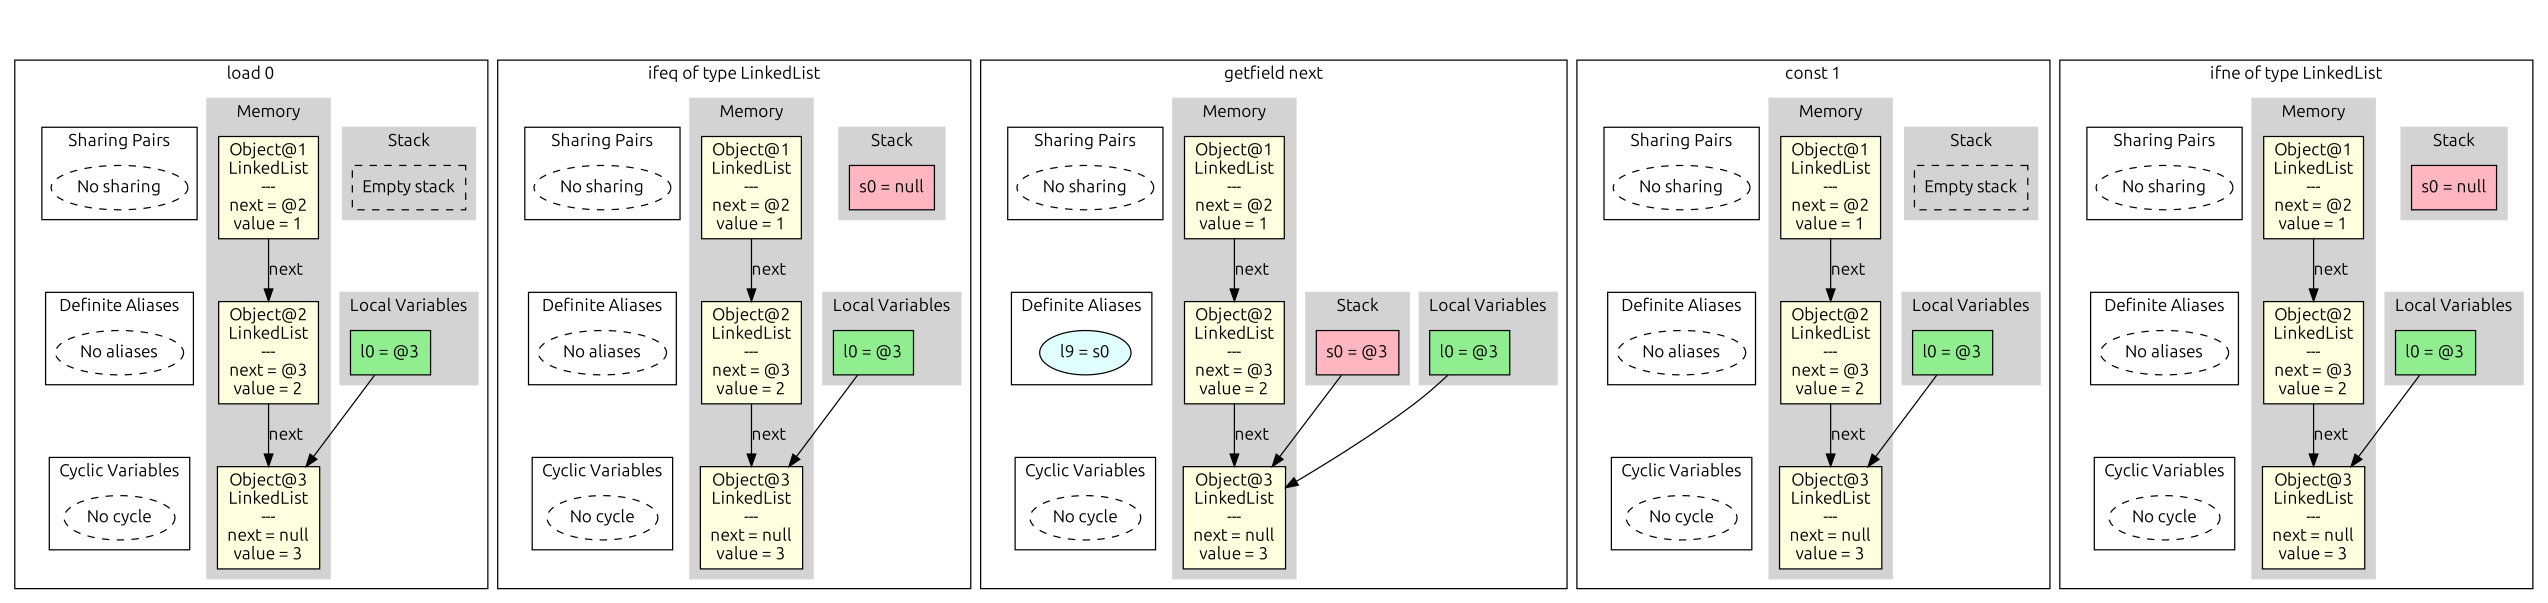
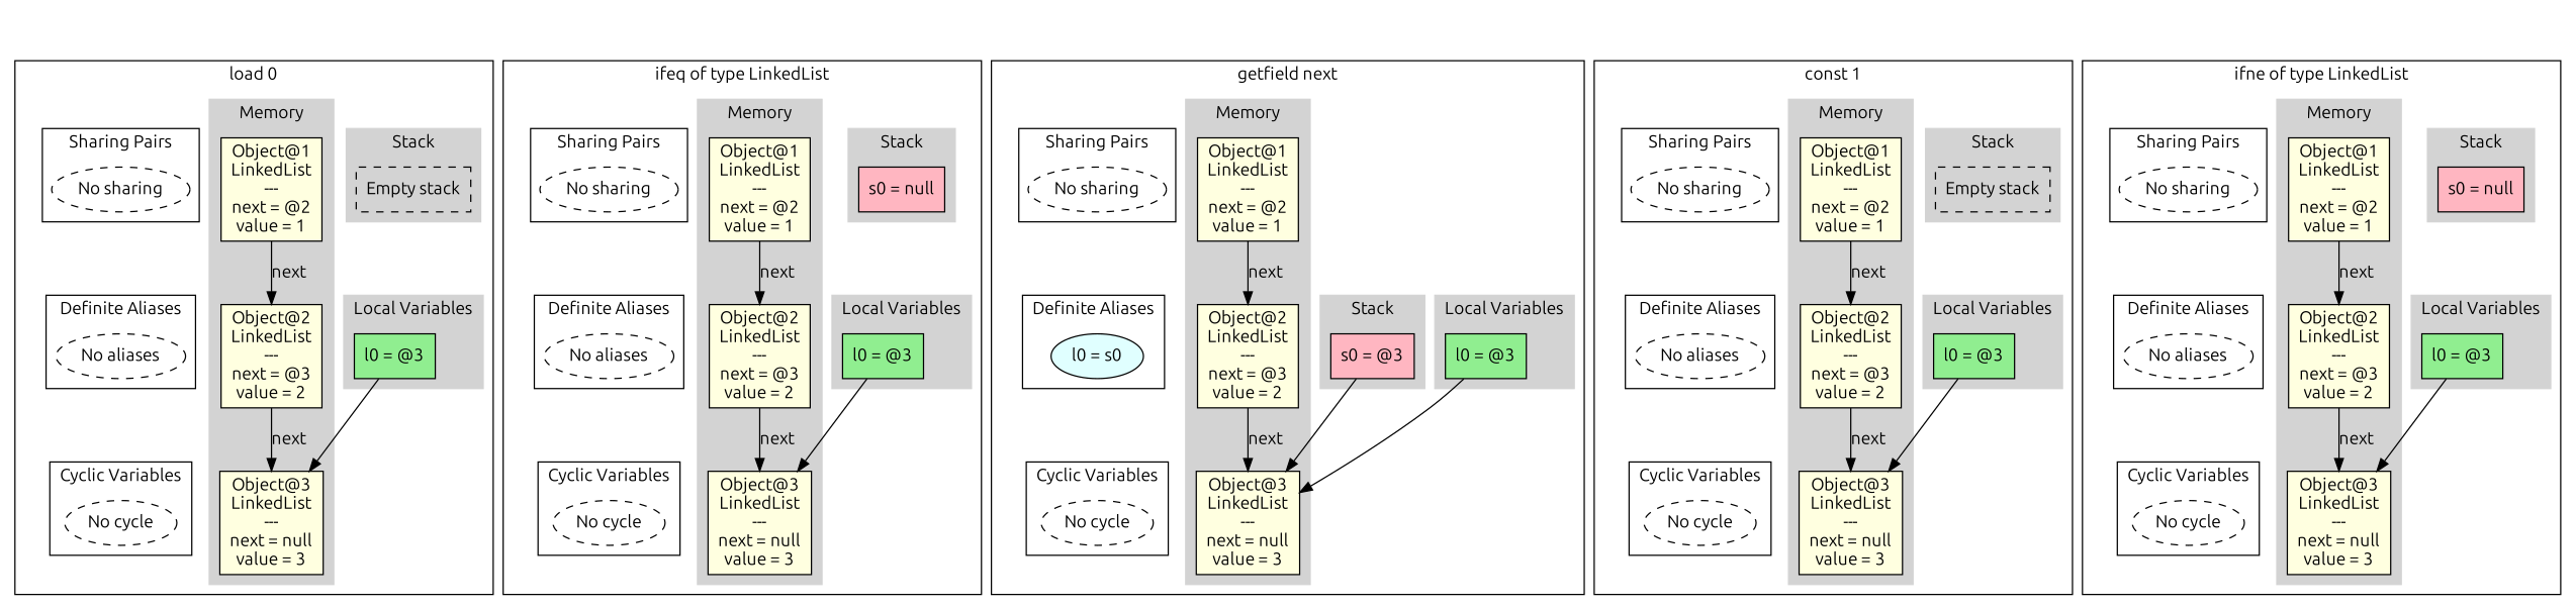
  digraph {
    anchor_start=anchor_57148356004030
    rankdir=TB
    fontname=Ubuntu
    node [fillcolor=white shape=box style=filled fontname=Ubuntu]
    edge [fontname=Ubuntu]
    anchor [fillcolor=lightblue height=0 shape=point style=invis width=0]
    n2 [fillcolor=lightgreen label="l0 = @3"]
    n3 [label="Empty stack" style=dashed]
    n4 [fillcolor=lightyellow label="Object@1\nLinkedList\n---\nnext = @2\nvalue = 1\n"]
    n5 [fillcolor=lightyellow label="Object@2\nLinkedList\n---\nnext = @3\nvalue = 2\n"]
    n6 [fillcolor=lightyellow label="Object@3\nLinkedList\n---\nnext = null\nvalue = 3\n"]
    n7 [label="No sharing" shape=ellipse style=dashed]
    n8 [label="No aliases" shape=ellipse style=dashed]
    n9 [label="No cycle" shape=ellipse style=dashed]
    anchor_57148351832501 [fillcolor=lightblue shape=point style=invis]
    n11 [fillcolor=lightgreen label="l0 = @3"]
    n12 [fillcolor=lightpink label="s0 = null"]
    n13 [fillcolor=lightyellow label="Object@1\nLinkedList\n---\nnext = @2\nvalue = 1\n"]
    n14 [fillcolor=lightyellow label="Object@2\nLinkedList\n---\nnext = @3\nvalue = 2\n"]
    n15 [fillcolor=lightyellow label="Object@3\nLinkedList\n---\nnext = null\nvalue = 3\n"]
    n16 [label="No sharing" shape=ellipse style=dashed]
    n17 [label="No aliases" shape=ellipse style=dashed]
    n18 [label="No cycle" shape=ellipse style=dashed]
    anchor_57148353914493 [fillcolor=lightblue shape=point style=invis]
    n20 [fillcolor=lightgreen label="l0 = @3"]
    n21 [fillcolor=lightpink label="s0 = @3"]
    n22 [fillcolor=lightyellow label="Object@1\nLinkedList\n---\nnext = @2\nvalue = 1\n"]
    n23 [fillcolor=lightyellow label="Object@2\nLinkedList\n---\nnext = @3\nvalue = 2\n"]
    n24 [fillcolor=lightyellow label="Object@3\nLinkedList\n---\nnext = null\nvalue = 3\n"]
    n25 [label="No sharing" shape=ellipse style=dashed]
-   n26 [fillcolor=lightcyan label="l9 = s0" shape=ellipse]
+   n26 [fillcolor=lightcyan label="l0 = s0" shape=ellipse]
    n27 [label="No cycle" shape=ellipse style=dashed]
    anchor_57148352984529 [fillcolor=lightblue shape=point style=invis]
    n29 [fillcolor=lightgreen label="l0 = @3"]
    n30 [label="Empty stack" style=dashed]
    n31 [fillcolor=lightyellow label="Object@1\nLinkedList\n---\nnext = @2\nvalue = 1\n"]
    n32 [fillcolor=lightyellow label="Object@2\nLinkedList\n---\nnext = @3\nvalue = 2\n"]
    n33 [fillcolor=lightyellow label="Object@3\nLinkedList\n---\nnext = null\nvalue = 3\n"]
    n34 [label="No sharing" shape=ellipse style=dashed]
    n35 [label="No aliases" shape=ellipse style=dashed]
    n36 [label="No cycle" shape=ellipse style=dashed]
    anchor_57148354833680 [fillcolor=lightblue shape=point style=invis]
    n38 [fillcolor=lightgreen label="l0 = @3"]
    n39 [fillcolor=lightpink label="s0 = null"]
    n40 [fillcolor=lightyellow label="Object@1\nLinkedList\n---\nnext = @2\nvalue = 1\n"]
    n41 [fillcolor=lightyellow label="Object@2\nLinkedList\n---\nnext = @3\nvalue = 2\n"]
    n42 [fillcolor=lightyellow label="Object@3\nLinkedList\n---\nnext = null\nvalue = 3\n"]
    n43 [label="No sharing" shape=ellipse style=dashed]
    n44 [label="No aliases" shape=ellipse style=dashed]
    n45 [label="No cycle" shape=ellipse style=dashed]
    anchor_57148356004030 [fillcolor=lightblue shape=point style=invis]
    anchor_start [fillcolor=lightblue shape=point style=invis]
    subgraph cluster_1 {
      style=invis
      anchor
    }
    subgraph cluster_2 {
      label="load 0"
      anchor_57148351832501
      subgraph cluster_3 {
        color=lightgrey
        label="Local Variables"
        style=filled
        n2
      }
      subgraph cluster_4 {
        color=lightgrey
        label=Stack
        style=filled
        n3
      }
      subgraph cluster_5 {
        color=lightgrey
        label=Memory
        style=filled
        n4
        n5
        n6
      }
      subgraph cluster_6 {
        label="Sharing Pairs"
        n7
      }
      subgraph cluster_7 {
        label="Definite Aliases"
        n8
      }
      subgraph cluster_8 {
        label="Cyclic Variables"
        n9
      }
    }
    subgraph cluster_9 {
      label="ifeq of type LinkedList"
      anchor_57148353914493
      subgraph cluster_10 {
        color=lightgrey
        label="Local Variables"
        style=filled
        n11
      }
      subgraph cluster_11 {
        color=lightgrey
        label=Stack
        style=filled
        n12
      }
      subgraph cluster_12 {
        color=lightgrey
        label=Memory
        style=filled
        n13
        n14
        n15
      }
      subgraph cluster_13 {
        label="Sharing Pairs"
        n16
      }
      subgraph cluster_14 {
        label="Definite Aliases"
        n17
      }
      subgraph cluster_15 {
        label="Cyclic Variables"
        n18
      }
    }
    subgraph cluster_16 {
      label="getfield next"
      anchor_57148352984529
      subgraph cluster_17 {
        color=lightgrey
        label="Local Variables"
        style=filled
        n20
      }
      subgraph cluster_18 {
        color=lightgrey
        label=Stack
        style=filled
        n21
      }
      subgraph cluster_19 {
        color=lightgrey
        label=Memory
        style=filled
        n22
        n23
        n24
      }
      subgraph cluster_20 {
        label="Sharing Pairs"
        n25
      }
      subgraph cluster_21 {
        label="Definite Aliases"
        n26
      }
      subgraph cluster_22 {
        label="Cyclic Variables"
        n27
      }
    }
    subgraph cluster_23 {
      label="const 1"
      anchor_57148354833680
      subgraph cluster_24 {
        color=lightgrey
        label="Local Variables"
        style=filled
        n29
      }
      subgraph cluster_25 {
        color=lightgrey
        label=Stack
        style=filled
        n30
      }
      subgraph cluster_26 {
        color=lightgrey
        label=Memory
        style=filled
        n31
        n32
        n33
      }
      subgraph cluster_27 {
        label="Sharing Pairs"
        n34
      }
      subgraph cluster_28 {
        label="Definite Aliases"
        n35
      }
      subgraph cluster_29 {
        label="Cyclic Variables"
        n36
      }
    }
    subgraph cluster_30 {
      label="ifne of type LinkedList"
      anchor_57148356004030
      subgraph cluster_31 {
        color=lightgrey
        label="Local Variables"
        style=filled
        n38
      }
      subgraph cluster_32 {
        color=lightgrey
        label=Stack
        style=filled
        n39
      }
      subgraph cluster_33 {
        color=lightgrey
        label=Memory
        style=filled
        n40
        n41
        n42
      }
      subgraph cluster_34 {
        label="Sharing Pairs"
        n43
      }
      subgraph cluster_35 {
        label="Definite Aliases"
        n44
      }
      subgraph cluster_36 {
        label="Cyclic Variables"
        n45
      }
    }
    n2 -> n6
    n4 -> n5 [label=next]
    n5 -> n6 [label=next]
    n7 -> n8 [style=invis weight=10]
    n8 -> n9 [style=invis weight=10]
    n11 -> n15
    n13 -> n14 [label=next]
    n14 -> n15 [label=next]
    n16 -> n17 [style=invis weight=10]
    n17 -> n18 [style=invis weight=10]
    n20 -> n24
    n21 -> n24
    n22 -> n23 [label=next]
    n23 -> n24 [label=next]
    n25 -> n26 [style=invis weight=10]
    n26 -> n27 [style=invis weight=10]
    n29 -> n33
    n31 -> n32 [label=next]
    n32 -> n33 [label=next]
    n34 -> n35 [style=invis weight=10]
    n35 -> n36 [style=invis weight=10]
    n38 -> n42
    n40 -> n41 [label=next]
    n41 -> n42 [label=next]
    n43 -> n44 [style=invis weight=10]
    n44 -> n45 [style=invis weight=10]
    anchor_start -> anchor_57148351832501 [style=invis]
    anchor_start -> anchor_57148353914493 [style=invis]
    anchor_start -> anchor_57148352984529 [style=invis]
    anchor_start -> anchor_57148354833680 [style=invis]
    anchor_start -> anchor_57148356004030 [style=invis]
  }
